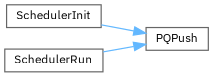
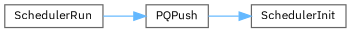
  digraph {
    fontname="IBM Plex Sans"
    rankdir=RL
    node [color=grey40 fillcolor=white fontname="IBM Plex Sans" fontsize=10 shape=box style=filled]
    edge [color=steelblue1 dir=back fontname="IBM Plex Sans" fontsize=10 labelfontname=Helvetica labelfontsize=10 style=solid]
    n1 [height=0.2 label=PQPush width=0.4]
    n2 [height=0.2 label=SchedulerInit width=0.4]
    n3 [height=0.2 label=SchedulerRun width=0.4]
-   n1 -> n2
+   n2 -> n1
    n1 -> n3
  }
